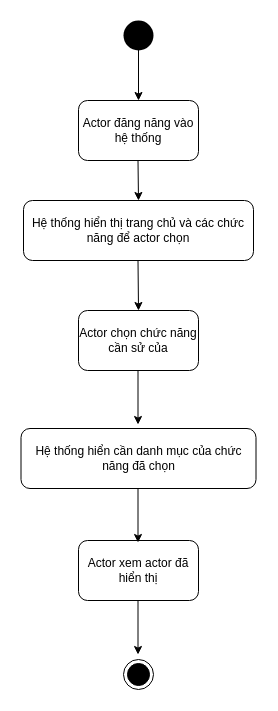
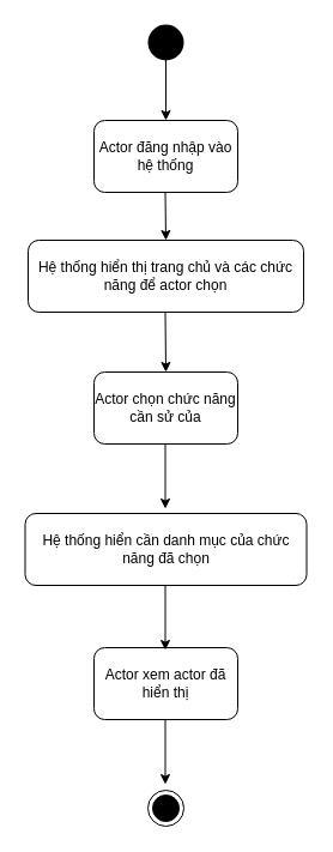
  <mxCell id="0" />
  <mxCell id="1" parent="0" />
- <mxCell id="2" value="Actor đăng năng vào hệ thống" style="rounded=1;whiteSpace=wrap;html=1;" vertex="1" parent="1"><mxGeometry x="78" y="100" width="120" height="60" as="geometry" /></mxCell>
+ <mxCell id="2" value="Actor đăng nhập vào hệ thống" style="rounded=1;whiteSpace=wrap;html=1;" vertex="1" parent="1"><mxGeometry x="78" y="100" width="120" height="60" as="geometry" /></mxCell>
  <mxCell id="3" value="" style="ellipse;html=1;shape=endState;fillColor=#000000;strokeColor=#000000;" vertex="1" parent="1"><mxGeometry x="123" y="659" width="30" height="30" as="geometry" /></mxCell>
  <mxCell id="4" value="" style="ellipse;fillColor=#000000;strokeColor=none;" vertex="1" parent="1"><mxGeometry x="123" y="20" width="30" height="30" as="geometry" /></mxCell>
  <mxCell id="5" value="Hệ thống hiển thị trang chủ và các chức năng để actor chọn" style="rounded=1;whiteSpace=wrap;html=1;" vertex="1" parent="1"><mxGeometry x="23" y="200" width="230" height="60" as="geometry" /></mxCell>
  <mxCell id="6" value="Actor chọn chức năng cần sử của" style="rounded=1;whiteSpace=wrap;html=1;" vertex="1" parent="1"><mxGeometry x="78" y="310" width="120" height="60" as="geometry" /></mxCell>
  <mxCell id="7" value="Hệ thống hiển cần danh mục của chức năng đã chọn" style="rounded=1;whiteSpace=wrap;html=1;" vertex="1" parent="1"><mxGeometry x="20.5" y="428" width="235" height="60" as="geometry" /></mxCell>
  <mxCell id="8" value="Actor xem actor đã hiển thị" style="rounded=1;whiteSpace=wrap;html=1;" vertex="1" parent="1"><mxGeometry x="78" y="540" width="120" height="60" as="geometry" /></mxCell>
  <mxCell id="9" value="" style="endArrow=classic;html=1;entryX=0.5;entryY=0;entryDx=0;entryDy=0;" edge="1" parent="1" target="2"><mxGeometry width="50" height="50" relative="1" as="geometry"><mxPoint x="138" y="46" as="sourcePoint" /><mxPoint x="63" y="0" as="targetPoint" /></mxGeometry></mxCell>
  <mxCell id="10" value="" style="endArrow=classic;html=1;" edge="1" parent="1"><mxGeometry width="50" height="50" relative="1" as="geometry"><mxPoint x="137.5" y="160" as="sourcePoint" /><mxPoint x="138" y="200" as="targetPoint" /></mxGeometry></mxCell>
  <mxCell id="11" value="" style="endArrow=classic;html=1;" edge="1" parent="1"><mxGeometry width="50" height="50" relative="1" as="geometry"><mxPoint x="137.5" y="260" as="sourcePoint" /><mxPoint x="138" y="310" as="targetPoint" /></mxGeometry></mxCell>
  <mxCell id="12" value="" style="endArrow=classic;html=1;entryX=0.5;entryY=0;entryDx=0;entryDy=0;" edge="1" parent="1"><mxGeometry width="50" height="50" relative="1" as="geometry"><mxPoint x="137.5" y="370" as="sourcePoint" /><mxPoint x="137.5" y="424" as="targetPoint" /></mxGeometry></mxCell>
  <mxCell id="13" value="" style="endArrow=classic;html=1;entryX=0.5;entryY=0;entryDx=0;entryDy=0;" edge="1" parent="1"><mxGeometry width="50" height="50" relative="1" as="geometry"><mxPoint x="137.5" y="488" as="sourcePoint" /><mxPoint x="137.5" y="542" as="targetPoint" /></mxGeometry></mxCell>
  <mxCell id="14" value="" style="endArrow=classic;html=1;entryX=0.5;entryY=0;entryDx=0;entryDy=0;" edge="1" parent="1"><mxGeometry width="50" height="50" relative="1" as="geometry"><mxPoint x="137.5" y="600" as="sourcePoint" /><mxPoint x="137.5" y="654" as="targetPoint" /></mxGeometry></mxCell>
